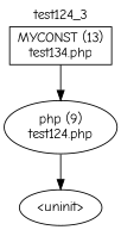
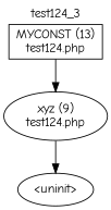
  digraph {
    fontname="Comic Neue"
    label=test124_3
    labelloc=t
    node [fontname="Comic Neue" shape=ellipse]
    edge [fontname="Comic Neue"]
-   n1 [label="MYCONST (13)\ntest134.php" shape=box]
-   n2 [label="php (9)\ntest124.php"]
+   n1 [label="MYCONST (13)\ntest124.php" shape=box]
+   n2 [label="xyz (9)\ntest124.php"]
    n3 [label="<uninit>"]
    n1 -> n2
    n2 -> n3
  }
